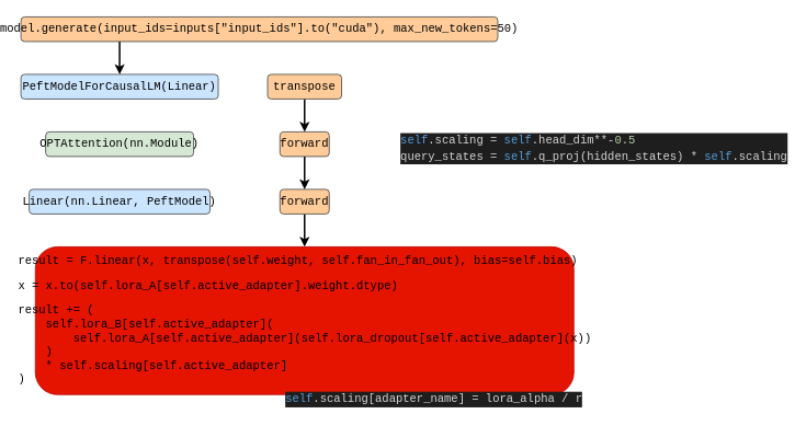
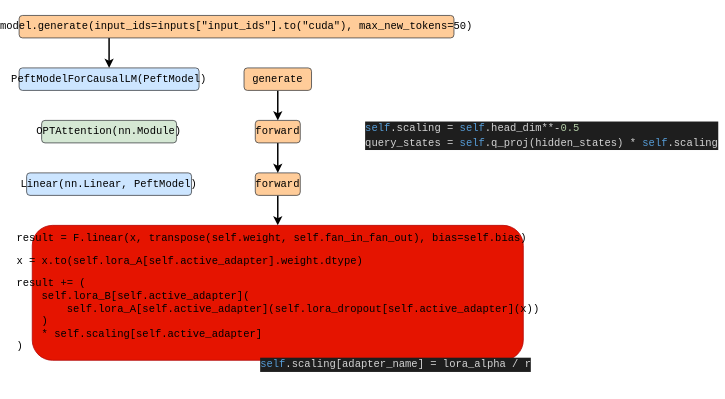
  <mxCell id="0" />
  <mxCell id="1" parent="0" />
  <mxCell id="2" style="edgeStyle=orthogonalEdgeStyle;rounded=0;orthogonalLoop=1;jettySize=auto;html=1;entryX=0.5;entryY=0;entryDx=0;entryDy=0;strokeWidth=2;" edge="1" parent="1" source="3" target="4"><mxGeometry relative="1" as="geometry"><Array as="points"><mxPoint x="140" y="60" /><mxPoint x="140" y="60" /></Array></mxGeometry></mxCell>
  <mxCell id="3" value="&lt;div style=&quot;font-family: Consolas, &amp;quot;Courier New&amp;quot;, monospace; font-size: 14px; line-height: 19px; white-space: pre;&quot;&gt;model.generate(input_ids=inputs[&lt;span style=&quot;&quot;&gt;&quot;input_ids&quot;&lt;/span&gt;].to(&lt;span style=&quot;&quot;&gt;&quot;cuda&quot;&lt;/span&gt;), max_new_tokens=&lt;span style=&quot;&quot;&gt;50&lt;/span&gt;)&lt;/div&gt;" style="rounded=1;whiteSpace=wrap;html=1;fillColor=#ffcc99;strokeColor=#36393d;fontColor=default;labelBackgroundColor=none;" vertex="1" parent="1"><mxGeometry x="20" y="20" width="580" height="30" as="geometry" /></mxCell>
- <mxCell id="4" value="&lt;div style=&quot;font-family: Consolas, &amp;quot;Courier New&amp;quot;, monospace; font-size: 14px; line-height: 19px; white-space: pre;&quot;&gt;&lt;div style=&quot;line-height: 19px;&quot;&gt;PeftModelForCausalLM(Linear)&lt;/div&gt;&lt;/div&gt;" style="rounded=1;whiteSpace=wrap;html=1;fillColor=#cce5ff;strokeColor=#36393d;labelBackgroundColor=none;" vertex="1" parent="1"><mxGeometry x="20" y="90" width="240" height="30" as="geometry" /></mxCell>
+ <mxCell id="4" value="&lt;div style=&quot;font-family: Consolas, &amp;quot;Courier New&amp;quot;, monospace; font-size: 14px; line-height: 19px; white-space: pre;&quot;&gt;&lt;div style=&quot;line-height: 19px;&quot;&gt;PeftModelForCausalLM(PeftModel)&lt;/div&gt;&lt;/div&gt;" style="rounded=1;whiteSpace=wrap;html=1;fillColor=#cce5ff;strokeColor=#36393d;labelBackgroundColor=none;" vertex="1" parent="1"><mxGeometry x="20" y="90" width="240" height="30" as="geometry" /></mxCell>
  <mxCell id="5" value="&lt;div style=&quot;font-family: Consolas, &amp;quot;Courier New&amp;quot;, monospace; font-size: 14px; line-height: 19px; white-space: pre;&quot;&gt;&lt;div style=&quot;line-height: 19px;&quot;&gt;OPTAttention(nn.Module)&lt;/div&gt;&lt;/div&gt;" style="rounded=1;whiteSpace=wrap;html=1;fillColor=#d5e8d4;strokeColor=#36393d;labelBackgroundColor=none;fontColor=default;" vertex="1" parent="1"><mxGeometry x="50" y="160" width="180" height="30" as="geometry" /></mxCell>
  <mxCell id="6" value="" style="edgeStyle=orthogonalEdgeStyle;rounded=0;orthogonalLoop=1;jettySize=auto;html=1;strokeColor=default;strokeWidth=2;align=center;verticalAlign=middle;fontFamily=Helvetica;fontSize=11;fontColor=default;labelBackgroundColor=default;endArrow=classic;" edge="1" parent="1" source="7"><mxGeometry relative="1" as="geometry"><mxPoint x="365" y="300" as="targetPoint" /></mxGeometry></mxCell>
  <mxCell id="7" value="&lt;div style=&quot;font-family: Consolas, &amp;quot;Courier New&amp;quot;, monospace; font-size: 14px; line-height: 19px; white-space: pre;&quot;&gt;forward&lt;/div&gt;" style="rounded=1;whiteSpace=wrap;html=1;fillColor=#ffcc99;strokeColor=#36393d;fontColor=default;labelBackgroundColor=none;" vertex="1" parent="1"><mxGeometry x="335" y="230" width="60" height="30" as="geometry" /></mxCell>
  <mxCell id="8" style="edgeStyle=orthogonalEdgeStyle;rounded=0;orthogonalLoop=1;jettySize=auto;html=1;entryX=0.5;entryY=0;entryDx=0;entryDy=0;strokeColor=default;strokeWidth=2;align=center;verticalAlign=middle;fontFamily=Helvetica;fontSize=11;fontColor=default;labelBackgroundColor=default;endArrow=classic;" edge="1" parent="1" source="9" target="12"><mxGeometry relative="1" as="geometry" /></mxCell>
- <mxCell id="9" value="&lt;div style=&quot;font-family: Consolas, &amp;quot;Courier New&amp;quot;, monospace; font-size: 14px; line-height: 19px; white-space: pre;&quot;&gt;transpose&lt;/div&gt;" style="rounded=1;whiteSpace=wrap;html=1;fillColor=#ffcc99;strokeColor=#36393d;fontColor=default;labelBackgroundColor=none;" vertex="1" parent="1"><mxGeometry x="320" y="90" width="90" height="30" as="geometry" /></mxCell>
+ <mxCell id="9" value="&lt;div style=&quot;font-family: Consolas, &amp;quot;Courier New&amp;quot;, monospace; font-size: 14px; line-height: 19px; white-space: pre;&quot;&gt;generate&lt;/div&gt;" style="rounded=1;whiteSpace=wrap;html=1;fillColor=#ffcc99;strokeColor=#36393d;fontColor=default;labelBackgroundColor=none;" vertex="1" parent="1"><mxGeometry x="320" y="90" width="90" height="30" as="geometry" /></mxCell>
  <mxCell id="10" value="&lt;div style=&quot;font-family: Consolas, &amp;quot;Courier New&amp;quot;, monospace; font-size: 14px; line-height: 19px; white-space: pre;&quot;&gt;&lt;div style=&quot;line-height: 19px;&quot;&gt;Linear(nn.Linear, PeftModel)&lt;/div&gt;&lt;/div&gt;" style="rounded=1;whiteSpace=wrap;html=1;fillColor=#cce5ff;strokeColor=#36393d;labelBackgroundColor=none;fontColor=default;" vertex="1" parent="1"><mxGeometry x="30" y="230" width="220" height="30" as="geometry" /></mxCell>
  <mxCell id="11" style="edgeStyle=orthogonalEdgeStyle;rounded=0;orthogonalLoop=1;jettySize=auto;html=1;entryX=0.5;entryY=0;entryDx=0;entryDy=0;strokeColor=default;strokeWidth=2;align=center;verticalAlign=middle;fontFamily=Helvetica;fontSize=11;fontColor=default;labelBackgroundColor=default;endArrow=classic;" edge="1" parent="1" source="12" target="7"><mxGeometry relative="1" as="geometry" /></mxCell>
  <mxCell id="12" value="&lt;div style=&quot;font-family: Consolas, &amp;quot;Courier New&amp;quot;, monospace; font-size: 14px; line-height: 19px; white-space: pre;&quot;&gt;forward&lt;/div&gt;" style="rounded=1;whiteSpace=wrap;html=1;fillColor=#ffcc99;strokeColor=#36393d;fontColor=default;labelBackgroundColor=none;" vertex="1" parent="1"><mxGeometry x="335" y="160" width="60" height="30" as="geometry" /></mxCell>
  <mxCell id="13" value="&lt;div style=&quot;color: #d4d4d4;background-color: #1e1e1e;font-family: Consolas, 'Courier New', monospace;font-weight: normal;font-size: 14px;line-height: 19px;white-space: pre;&quot;&gt;&lt;div&gt;&lt;span style=&quot;color: rgb(86, 156, 214);&quot;&gt;self&lt;/span&gt;.scaling = &lt;span style=&quot;color: rgb(86, 156, 214);&quot;&gt;self&lt;/span&gt;.head_dim**-&lt;span style=&quot;color: rgb(181, 206, 168);&quot;&gt;0.5&lt;/span&gt;&lt;/div&gt;&lt;div&gt;&lt;span style=&quot;color: #d4d4d4;&quot;&gt;query_states = &lt;/span&gt;&lt;span style=&quot;color: #569cd6;&quot;&gt;self&lt;/span&gt;&lt;span style=&quot;color: #d4d4d4;&quot;&gt;.q_proj(hidden_states) * &lt;/span&gt;&lt;span style=&quot;color: #569cd6;&quot;&gt;self&lt;/span&gt;&lt;span style=&quot;color: #d4d4d4;&quot;&gt;.scaling&lt;/span&gt;&lt;/div&gt;&lt;/div&gt;" style="text;whiteSpace=wrap;html=1;fontFamily=Helvetica;fontSize=11;fontColor=default;labelBackgroundColor=default;" vertex="1" parent="1"><mxGeometry x="480" y="155" width="460" height="40" as="geometry" /></mxCell>
  <mxCell id="14" value="&lt;div style=&quot;font-family: Consolas, &amp;quot;Courier New&amp;quot;, monospace; font-size: 14px; text-align: left; white-space: pre;&quot;&gt;result = F.linear(x, transpose(self.weight, self.fan_in_fan_out), bias=self.bias)&lt;/div&gt;&lt;br style=&quot;font-family: Consolas, &amp;quot;Courier New&amp;quot;, monospace; font-size: 14px; text-align: left; white-space: pre;&quot;&gt;&lt;div style=&quot;font-family: Consolas, &amp;quot;Courier New&amp;quot;, monospace; font-size: 14px; text-align: left; white-space: pre;&quot;&gt;x = x.to(self.lora_A[self.active_adapter].weight.dtype)&lt;/div&gt;&lt;br style=&quot;font-family: Consolas, &amp;quot;Courier New&amp;quot;, monospace; font-size: 14px; text-align: left; white-space: pre;&quot;&gt;&lt;div style=&quot;font-family: Consolas, &amp;quot;Courier New&amp;quot;, monospace; font-size: 14px; text-align: left; white-space: pre;&quot;&gt;result += (&lt;/div&gt;&lt;div style=&quot;font-family: Consolas, &amp;quot;Courier New&amp;quot;, monospace; font-size: 14px; text-align: left; white-space: pre;&quot;&gt;&amp;nbsp; &amp;nbsp; self.lora_B[self.active_adapter](&lt;/div&gt;&lt;div style=&quot;font-family: Consolas, &amp;quot;Courier New&amp;quot;, monospace; font-size: 14px; text-align: left; white-space: pre;&quot;&gt;&amp;nbsp; &amp;nbsp; &amp;nbsp; &amp;nbsp; self.lora_A[self.active_adapter](self.lora_dropout[self.active_adapter](x))&lt;/div&gt;&lt;div style=&quot;font-family: Consolas, &amp;quot;Courier New&amp;quot;, monospace; font-size: 14px; text-align: left; white-space: pre;&quot;&gt;&amp;nbsp; &amp;nbsp; )&lt;/div&gt;&lt;div style=&quot;font-family: Consolas, &amp;quot;Courier New&amp;quot;, monospace; font-size: 14px; text-align: left; white-space: pre;&quot;&gt;&amp;nbsp; &amp;nbsp; * self.scaling[self.active_adapter]&lt;/div&gt;&lt;div style=&quot;font-family: Consolas, &amp;quot;Courier New&amp;quot;, monospace; font-size: 14px; text-align: left; white-space: pre;&quot;&gt;)&lt;/div&gt;" style="rounded=1;whiteSpace=wrap;html=1;fontFamily=Helvetica;fontSize=11;fontColor=default;labelBackgroundColor=none;fillColor=#e51400;strokeColor=#B20000;" vertex="1" parent="1"><mxGeometry x="37.5" y="300" width="655" height="180" as="geometry" /></mxCell>
  <mxCell id="15" value="&lt;div style=&quot;color: #d4d4d4;background-color: #1e1e1e;font-family: Consolas, 'Courier New', monospace;font-weight: normal;font-size: 14px;line-height: 19px;white-space: pre;&quot;&gt;&lt;div&gt;&lt;span style=&quot;color: #569cd6;&quot;&gt;self&lt;/span&gt;&lt;span style=&quot;color: #d4d4d4;&quot;&gt;.scaling[adapter_name] = lora_alpha / r&lt;/span&gt;&lt;/div&gt;&lt;/div&gt;" style="text;whiteSpace=wrap;html=1;fontFamily=Helvetica;fontSize=11;fontColor=default;labelBackgroundColor=default;" vertex="1" parent="1"><mxGeometry x="340" y="470" width="360" height="40" as="geometry" /></mxCell>
